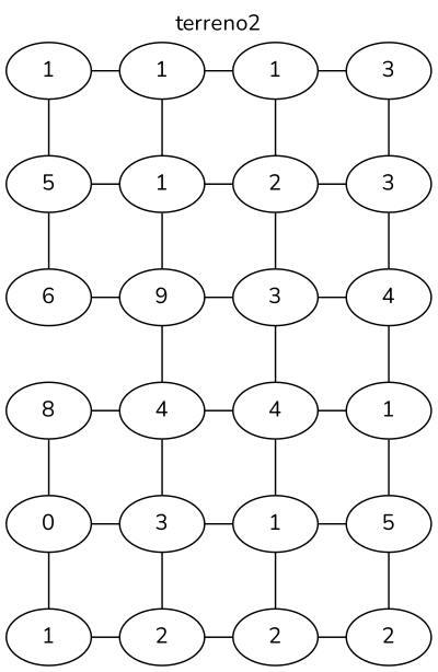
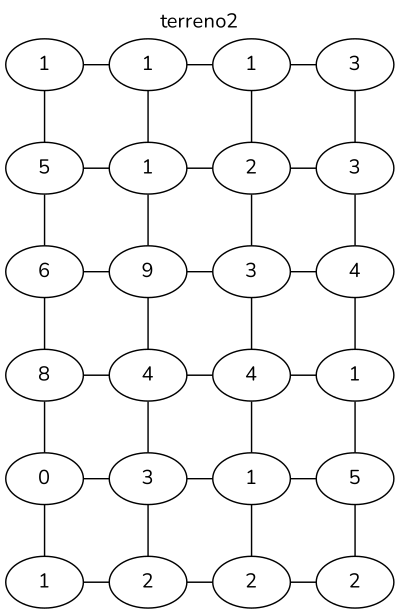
  digraph {
    fontname=Nunito
    label=terreno2
    labelloc=t
    rankdir=UD
    node [fillcolor=white fontname=Nunito shape=ellipse style=filled]
    edge [arrowhead=none fontname=Nunito]
    n1 [label=1]
    n2 [label=1]
    n3 [label=1]
    n4 [label=3]
    n5 [label=5]
    n6 [label=1]
    n7 [label=2]
    n8 [label=3]
    n9 [label=6]
    n10 [label=9]
    n11 [label=3]
    n12 [label=4]
    n13 [label=8]
    n14 [label=4]
    n15 [label=4]
    n16 [label=1]
    n17 [label=0]
    n18 [label=3]
    n19 [label=1]
    n20 [label=5]
    n21 [label=1]
    n22 [label=2]
    n23 [label=2]
    n24 [label=2]
    subgraph sub_1 {
      rank=same
      n1
      n2
      n3
      n4
    }
    subgraph sub_2 {
      rank=same
      n5
      n6
      n7
      n8
    }
    subgraph sub_3 {
      rank=same
      n9
      n10
      n11
      n12
    }
    subgraph sub_4 {
      rank=same
      n13
      n14
      n15
      n16
    }
    subgraph sub_5 {
      rank=same
      n17
      n18
      n19
      n20
    }
    subgraph sub_6 {
      rank=same
      n21
      n22
      n23
      n24
    }
    n1 -> n2
    n1 -> n5
    n2 -> n3
    n2 -> n6
    n3 -> n4
    n3 -> n7
    n4 -> n8
    n5 -> n6
    n5 -> n9
    n6 -> n7
    n6 -> n10
    n7 -> n8
    n7 -> n11
    n8 -> n12
    n9 -> n10
+   n9 -> n13
    n10 -> n11
    n10 -> n14
    n11 -> n12
    n11 -> n15
    n12 -> n16
    n13 -> n14
    n13 -> n17
    n14 -> n15
    n14 -> n18
    n15 -> n16
    n15 -> n19
    n16 -> n20
    n17 -> n18
    n17 -> n21
    n18 -> n19
    n18 -> n22
    n19 -> n20
    n19 -> n23
    n20 -> n24
    n21 -> n22
    n22 -> n23
    n23 -> n24
  }
